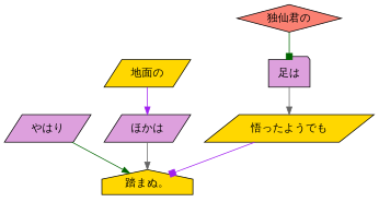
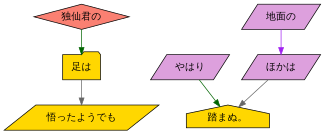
  digraph {
    node [fillcolor=gold shape=parallelogram style=filled]
    edge [arrowhead=normal color=purple]
    n1 [label="悟ったようでも"]
    n2 [label="踏まぬ。" shape=house]
    n3 [fillcolor=salmon label="独仙君の" shape=diamond]
-   n4 [fillcolor=plum label="足は" shape=folder]
+   n4 [label="足は" shape=folder]
    n5 [fillcolor=plum label="やはり"]
-   n6 [label="地面の"]
+   n6 [fillcolor=plum label="地面の"]
    n7 [fillcolor=plum label="ほかは"]
-   n1 -> n2 [arrowhead=box]
-   n3 -> n4 [arrowhead=box color=darkgreen]
+   n3 -> n4 [color=darkgreen]
    n4 -> n1 [color=gray40]
    n5 -> n2 [color=darkgreen]
    n6 -> n7
    n7 -> n2 [color=gray40]
  }
